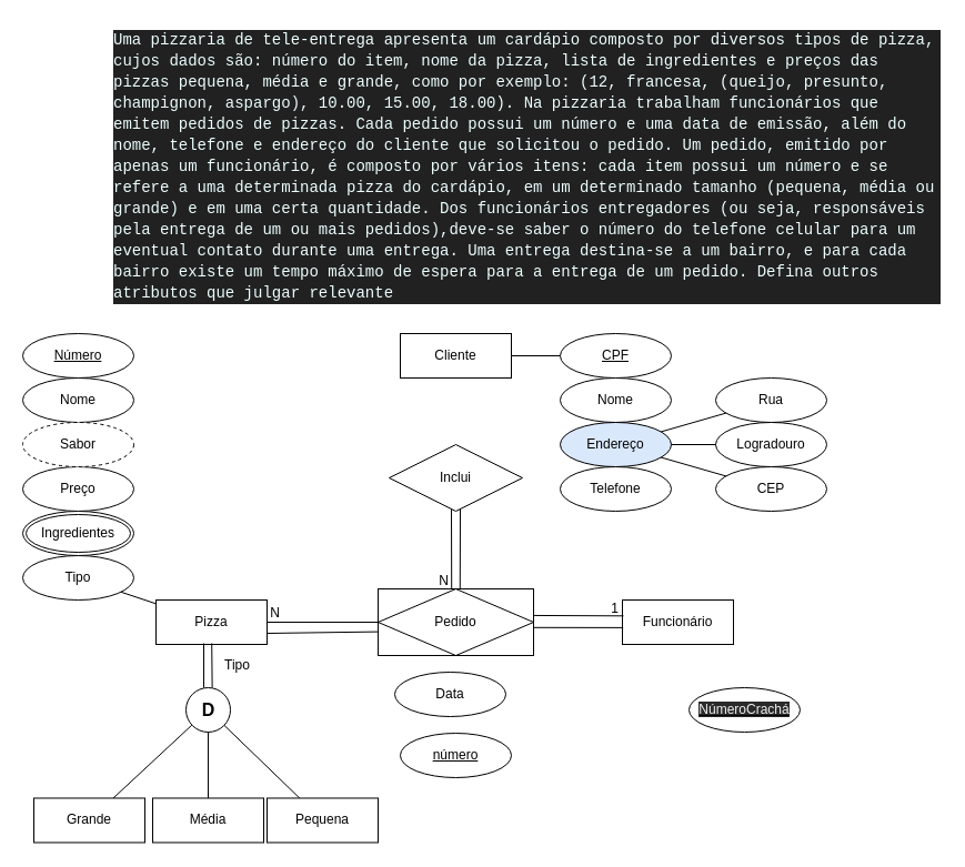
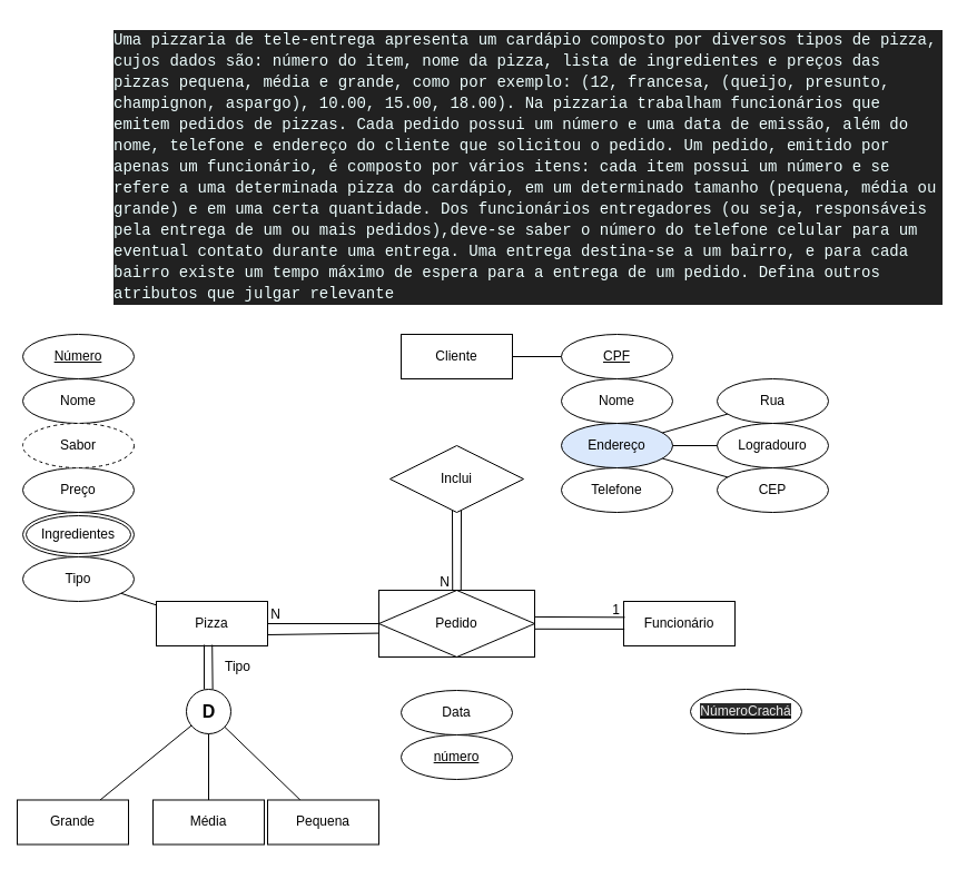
  <mxCell id="0" />
  <mxCell id="1" parent="0" />
  <mxCell id="2" value="&lt;div style=&quot;color: rgb(238 , 255 , 255) ; background-color: rgb(33 , 33 , 33) ; font-family: &amp;#34;consolas&amp;#34; , &amp;#34;courier new&amp;#34; , monospace ; font-weight: normal ; font-size: 14px ; line-height: 19px&quot;&gt;&lt;div&gt;&lt;span style=&quot;color: #eeffff&quot;&gt;Uma pizzaria de tele-entrega apresenta um cardápio composto por diversos tipos de pizza, cujos dados são: número do item, nome da pizza, lista de ingredientes e preços das pizzas pequena, média e grande, como por exemplo: (12, francesa, (queijo, presunto, champignon, aspargo), 10.00, 15.00, 18.00). Na pizzaria trabalham funcionários que emitem pedidos de pizzas. Cada pedido possui um número e uma data de emissão, além do nome, telefone e endereço do cliente que solicitou o pedido. Um pedido, emitido por apenas um funcionário, é composto por vários itens: cada item possui um número e se refere a uma determinada pizza do cardápio, em um determinado tamanho (pequena, média ou grande) e em uma certa quantidade. Dos funcionários entregadores (ou seja, responsáveis pela entrega de um ou mais pedidos),deve-se saber o número do telefone celular para um eventual contato durante uma entrega. Uma entrega destina-se a um bairro, e para cada bairro existe um tempo máximo de espera para a entrega de um pedido. Defina outros atributos que julgar relevante&lt;/span&gt;&lt;/div&gt;&lt;/div&gt;" style="text;whiteSpace=wrap;html=1;" parent="1" vertex="1"><mxGeometry x="100" width="747" height="250" as="geometry" y="20" /></mxCell>
  <mxCell id="3" style="edgeStyle=none;html=1;endArrow=none;endFill=0;" edge="1" parent="1" source="4" target="18"><mxGeometry relative="1" as="geometry"><mxPoint x="162.769" y="510" as="sourcePoint" /></mxGeometry></mxCell>
  <mxCell id="4" value="Pizza" style="whiteSpace=wrap;html=1;align=center;" parent="1" vertex="1"><mxGeometry x="140" y="540" width="100" height="40" as="geometry" /></mxCell>
  <mxCell id="5" value="Funcionário" style="whiteSpace=wrap;html=1;align=center;" parent="1" vertex="1"><mxGeometry x="560" y="540" width="100" height="40" as="geometry" /></mxCell>
  <mxCell id="6" value="Pedido" style="shape=associativeEntity;whiteSpace=wrap;html=1;align=center;" parent="1" vertex="1"><mxGeometry x="340" y="530" width="140" height="60" as="geometry" /></mxCell>
- <mxCell id="7" value="Data" style="ellipse;whiteSpace=wrap;html=1;align=center;" vertex="1" parent="1"><mxGeometry x="355" y="605" width="100" height="40" as="geometry" /></mxCell>
+ <mxCell id="7" value="Data" style="ellipse;whiteSpace=wrap;html=1;align=center;" vertex="1" parent="1"><mxGeometry x="360" y="620" width="100" height="40" as="geometry" /></mxCell>
  <mxCell id="8" value="número" style="ellipse;whiteSpace=wrap;html=1;align=center;fontStyle=4;" vertex="1" parent="1"><mxGeometry x="360" y="660" width="100" height="40" as="geometry" /></mxCell>
  <mxCell id="9" value="Inclui" style="shape=rhombus;perimeter=rhombusPerimeter;whiteSpace=wrap;html=1;align=center;" vertex="1" parent="1"><mxGeometry x="350" y="400" width="120" height="60" as="geometry" /></mxCell>
  <mxCell id="10" style="edgeStyle=none;html=1;endArrow=none;endFill=0;" edge="1" parent="1" source="11" target="37"><mxGeometry relative="1" as="geometry" /></mxCell>
  <mxCell id="11" value="Cliente" style="whiteSpace=wrap;html=1;align=center;" vertex="1" parent="1"><mxGeometry x="360" y="300" width="100" height="40" as="geometry" /></mxCell>
  <mxCell id="12" style="edgeStyle=none;html=1;endArrow=none;endFill=0;" edge="1" parent="1"><mxGeometry relative="1" as="geometry"><mxPoint x="190.208" y="579" as="sourcePoint" /><mxPoint x="190.625" y="619.01" as="targetPoint" /></mxGeometry></mxCell>
  <mxCell id="13" style="edgeStyle=none;html=1;endArrow=none;endFill=0;" edge="1" parent="1" source="14" target="23"><mxGeometry relative="1" as="geometry"><mxPoint x="131" y="762.49" as="targetPoint" /><mxPoint x="168.465" y="690.004" as="sourcePoint" /></mxGeometry></mxCell>
  <mxCell id="14" value="" style="ellipse;whiteSpace=wrap;html=1;aspect=fixed;" vertex="1" parent="1"><mxGeometry x="167" y="619" width="40" height="40" as="geometry" /></mxCell>
  <mxCell id="15" value="&lt;span&gt;Tipo&lt;/span&gt;" style="text;html=1;resizable=0;autosize=1;align=center;verticalAlign=middle;points=[];fillColor=none;strokeColor=none;rounded=0;" vertex="1" parent="1"><mxGeometry x="192.5" y="589" width="40" height="20" as="geometry" /></mxCell>
  <mxCell id="16" value="&lt;b&gt;&lt;font style=&quot;font-size: 16px&quot;&gt;D&lt;/font&gt;&lt;/b&gt;" style="text;html=1;resizable=0;autosize=1;align=center;verticalAlign=middle;points=[];fillColor=none;strokeColor=none;rounded=0;" vertex="1" parent="1"><mxGeometry x="172" y="629" width="30" height="20" as="geometry" /></mxCell>
  <mxCell id="17" style="edgeStyle=none;html=1;endArrow=none;endFill=0;" edge="1" parent="1"><mxGeometry relative="1" as="geometry"><mxPoint x="183" y="579" as="sourcePoint" /><mxPoint x="183" y="619" as="targetPoint" /></mxGeometry></mxCell>
  <mxCell id="18" value="Tipo" style="ellipse;whiteSpace=wrap;html=1;align=center;" vertex="1" parent="1"><mxGeometry y="500" width="100" height="40" as="geometry" x="20" /></mxCell>
  <mxCell id="19" value="Ingredientes" style="ellipse;shape=doubleEllipse;margin=3;whiteSpace=wrap;html=1;align=center;" vertex="1" parent="1"><mxGeometry y="460" width="100" height="40" as="geometry" x="20" /></mxCell>
  <mxCell id="20" value="Preço" style="ellipse;whiteSpace=wrap;html=1;align=center;" vertex="1" parent="1"><mxGeometry y="420" width="100" height="40" as="geometry" x="20" /></mxCell>
  <mxCell id="21" value="Número" style="ellipse;whiteSpace=wrap;html=1;align=center;fontStyle=4;" vertex="1" parent="1"><mxGeometry y="300" width="100" height="40" as="geometry" x="20" /></mxCell>
  <mxCell id="22" value="Nome" style="ellipse;whiteSpace=wrap;html=1;align=center;" vertex="1" parent="1"><mxGeometry y="340" width="100" height="40" as="geometry" x="20" /></mxCell>
- <mxCell id="23" value="Grande" style="whiteSpace=wrap;html=1;align=center;" vertex="1" parent="1"><mxGeometry x="30" y="718.49" width="100" height="40" as="geometry" /></mxCell>
+ <mxCell id="23" value="Grande" style="whiteSpace=wrap;html=1;align=center;" vertex="1" parent="1"><mxGeometry x="15" y="718.49" width="100" height="40" as="geometry" /></mxCell>
  <mxCell id="24" style="edgeStyle=none;html=1;endArrow=none;endFill=0;" edge="1" parent="1" source="25" target="14"><mxGeometry relative="1" as="geometry" /></mxCell>
  <mxCell id="25" value="Média" style="whiteSpace=wrap;html=1;align=center;" vertex="1" parent="1"><mxGeometry x="137" y="718.49" width="100" height="40" as="geometry" /></mxCell>
  <mxCell id="26" style="edgeStyle=none;html=1;endArrow=none;endFill=0;" edge="1" parent="1" source="27" target="14"><mxGeometry relative="1" as="geometry" /></mxCell>
  <mxCell id="27" value="Pequena" style="whiteSpace=wrap;html=1;align=center;" vertex="1" parent="1"><mxGeometry x="240" y="718.49" width="100" height="40" as="geometry" /></mxCell>
  <mxCell id="28" value="Nome" style="ellipse;whiteSpace=wrap;html=1;align=center;" vertex="1" parent="1"><mxGeometry x="504" y="340" width="100" height="40" as="geometry" /></mxCell>
  <mxCell id="29" value="Endereço" style="ellipse;whiteSpace=wrap;html=1;align=center;fillColor=#dae8fc;" vertex="1" parent="1"><mxGeometry x="504" y="380" width="100" height="40" as="geometry" /></mxCell>
  <mxCell id="30" value="Rua" style="ellipse;whiteSpace=wrap;html=1;align=center;" vertex="1" parent="1"><mxGeometry x="644" y="340" width="100" height="40" as="geometry" /></mxCell>
  <mxCell id="31" value="Logradouro" style="ellipse;whiteSpace=wrap;html=1;align=center;" vertex="1" parent="1"><mxGeometry x="644" y="380" width="100" height="40" as="geometry" /></mxCell>
  <mxCell id="32" value="CEP" style="ellipse;whiteSpace=wrap;html=1;align=center;" vertex="1" parent="1"><mxGeometry x="644" y="420" width="100" height="40" as="geometry" /></mxCell>
  <mxCell id="33" value="" style="endArrow=none;html=1;rounded=0;" edge="1" parent="1" source="29" target="32"><mxGeometry relative="1" as="geometry"><mxPoint x="644" y="280" as="sourcePoint" /><mxPoint x="804" y="280" as="targetPoint" /></mxGeometry></mxCell>
  <mxCell id="34" value="" style="endArrow=none;html=1;rounded=0;" edge="1" parent="1" source="29" target="31"><mxGeometry relative="1" as="geometry"><mxPoint x="529.014" y="327.324" as="sourcePoint" /><mxPoint x="478.807" y="362.635" as="targetPoint" /></mxGeometry></mxCell>
  <mxCell id="35" value="" style="endArrow=none;html=1;rounded=0;" edge="1" parent="1" source="29" target="30"><mxGeometry relative="1" as="geometry"><mxPoint x="509.279" y="318.944" as="sourcePoint" /><mxPoint x="498.721" y="321.056" as="targetPoint" /></mxGeometry></mxCell>
  <mxCell id="36" value="Telefone" style="ellipse;whiteSpace=wrap;html=1;align=center;" vertex="1" parent="1"><mxGeometry x="504" y="420" width="100" height="40" as="geometry" /></mxCell>
  <mxCell id="37" value="CPF" style="ellipse;whiteSpace=wrap;html=1;align=center;fontStyle=4;" vertex="1" parent="1"><mxGeometry x="504" y="300" width="100" height="40" as="geometry" /></mxCell>
  <mxCell id="38" value="&#10;&#10;&lt;span style=&quot;color: rgb(240, 240, 240); font-family: helvetica; font-size: 12px; font-style: normal; font-weight: 400; letter-spacing: normal; text-align: center; text-indent: 0px; text-transform: none; word-spacing: 0px; background-color: rgb(42, 42, 42); display: inline; float: none;&quot;&gt;NúmeroCrachá&lt;/span&gt;&#10;&#10;" style="ellipse;whiteSpace=wrap;html=1;align=center;fontStyle=4;" vertex="1" parent="1"><mxGeometry x="620" y="619" width="100" height="40" as="geometry" /></mxCell>
  <mxCell id="39" style="edgeStyle=none;html=1;endArrow=none;endFill=0;entryX=0.527;entryY=0;entryDx=0;entryDy=0;entryPerimeter=0;" edge="1" parent="1" target="6"><mxGeometry relative="1" as="geometry"><mxPoint x="414" y="458" as="sourcePoint" /><mxPoint x="413.815" y="518" as="targetPoint" /></mxGeometry></mxCell>
  <mxCell id="40" style="edgeStyle=none;html=1;endArrow=none;endFill=0;entryX=0.473;entryY=0;entryDx=0;entryDy=0;entryPerimeter=0;" edge="1" parent="1" target="6"><mxGeometry relative="1" as="geometry"><mxPoint x="406" y="458" as="sourcePoint" /><mxPoint x="406.19" y="517.99" as="targetPoint" /></mxGeometry></mxCell>
  <mxCell id="41" style="edgeStyle=none;html=1;endArrow=none;endFill=0;entryX=0;entryY=0.5;entryDx=0;entryDy=0;exitX=1;exitY=0.5;exitDx=0;exitDy=0;" edge="1" parent="1" source="4" target="6"><mxGeometry relative="1" as="geometry"><mxPoint x="293.77" y="517" as="sourcePoint" /><mxPoint x="293.55" y="589" as="targetPoint" /></mxGeometry></mxCell>
  <mxCell id="42" style="edgeStyle=none;html=1;endArrow=none;endFill=0;entryX=0.003;entryY=0.643;entryDx=0;entryDy=0;entryPerimeter=0;exitX=1;exitY=0.75;exitDx=0;exitDy=0;" edge="1" parent="1" source="4" target="6"><mxGeometry relative="1" as="geometry"><mxPoint x="285.77" y="517" as="sourcePoint" /><mxPoint x="285.99" y="589" as="targetPoint" /></mxGeometry></mxCell>
  <mxCell id="43" style="edgeStyle=none;html=1;endArrow=none;endFill=0;entryX=0.01;entryY=0.358;entryDx=0;entryDy=0;exitX=1.004;exitY=0.399;exitDx=0;exitDy=0;exitPerimeter=0;entryPerimeter=0;" edge="1" parent="1" source="6" target="5"><mxGeometry relative="1" as="geometry"><mxPoint x="480" y="555" as="sourcePoint" /><mxPoint x="580" y="555" as="targetPoint" /></mxGeometry></mxCell>
  <mxCell id="44" style="edgeStyle=none;html=1;endArrow=none;endFill=0;entryX=0.007;entryY=0.623;entryDx=0;entryDy=0;entryPerimeter=0;exitX=1.002;exitY=0.58;exitDx=0;exitDy=0;exitPerimeter=0;" edge="1" parent="1" source="6" target="5"><mxGeometry relative="1" as="geometry"><mxPoint x="480" y="565" as="sourcePoint" /><mxPoint x="580.42" y="563.58" as="targetPoint" /></mxGeometry></mxCell>
  <mxCell id="45" value="Sabor" style="ellipse;whiteSpace=wrap;html=1;align=center;dashed=1;" vertex="1" parent="1"><mxGeometry y="380" width="100" height="40" as="geometry" x="20" /></mxCell>
  <mxCell id="46" value="1" style="text;html=1;resizable=0;autosize=1;align=center;verticalAlign=middle;points=[];fillColor=none;strokeColor=none;rounded=0;" vertex="1" parent="1"><mxGeometry x="543" y="538" width="20" height="20" as="geometry" /></mxCell>
  <mxCell id="47" value="N" style="text;html=1;resizable=0;autosize=1;align=center;verticalAlign=middle;points=[];fillColor=none;strokeColor=none;rounded=0;" vertex="1" parent="1"><mxGeometry x="237" y="542" width="20" height="20" as="geometry" /></mxCell>
  <mxCell id="48" value="N" style="text;html=1;resizable=0;autosize=1;align=center;verticalAlign=middle;points=[];fillColor=none;strokeColor=none;rounded=0;" vertex="1" parent="1"><mxGeometry x="389" y="513" width="20" height="20" as="geometry" /></mxCell>
